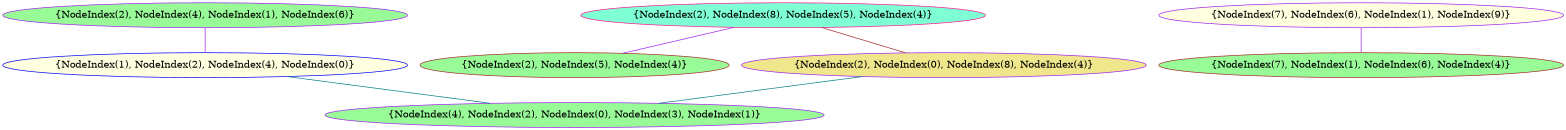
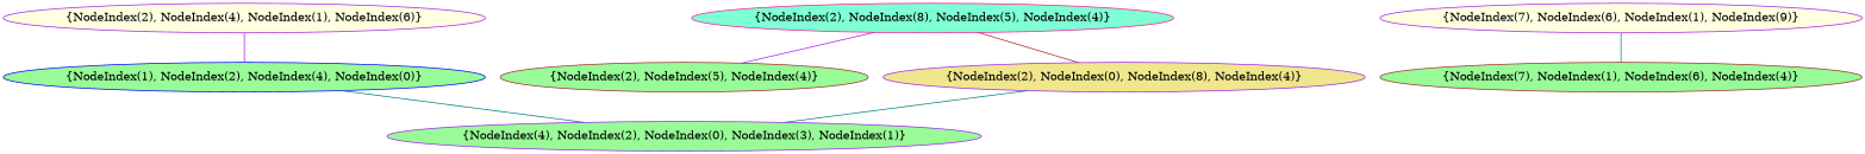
  graph {
    node [color=purple fillcolor=palegreen style=filled]
    edge [color=purple]
    n1 [label="{NodeIndex(4), NodeIndex(2), NodeIndex(0), NodeIndex(3), NodeIndex(1)}"]
-   n2 [color=blue fillcolor=lightyellow label="{NodeIndex(1), NodeIndex(2), NodeIndex(4), NodeIndex(0)}"]
-   n3 [label="{NodeIndex(2), NodeIndex(4), NodeIndex(1), NodeIndex(6)}"]
+   n2 [color=blue label="{NodeIndex(1), NodeIndex(2), NodeIndex(4), NodeIndex(0)}"]
+   n3 [fillcolor=lightyellow label="{NodeIndex(2), NodeIndex(4), NodeIndex(1), NodeIndex(6)}"]
    n4 [color=brown label="{NodeIndex(2), NodeIndex(5), NodeIndex(4)}"]
    n5 [fillcolor=khaki label="{NodeIndex(2), NodeIndex(0), NodeIndex(8), NodeIndex(4)}"]
    n6 [color=deeppink fillcolor=aquamarine label="{NodeIndex(2), NodeIndex(8), NodeIndex(5), NodeIndex(4)}"]
    n7 [color=brown label="{NodeIndex(7), NodeIndex(1), NodeIndex(6), NodeIndex(4)}"]
    n8 [fillcolor=lightyellow label="{NodeIndex(7), NodeIndex(6), NodeIndex(1), NodeIndex(9)}"]
    n2 -- n1 [color=teal]
    n3 -- n2
    n5 -- n1 [color=teal]
    n6 -- n4
    n6 -- n5 [color=brown]
-   n8 -- n7
+   n8 -- n7 [color=teal]
  }
